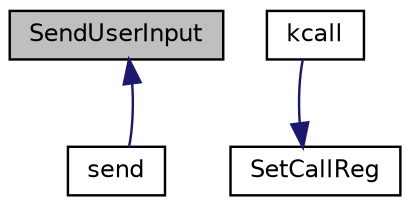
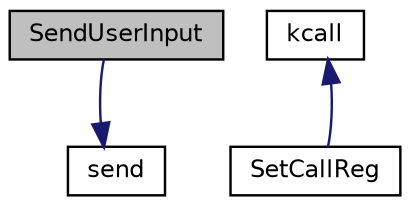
  digraph {
    rankdir=TB
    node [color=black fillcolor=white fontname=Helvetica fontsize=10 shape=record style=filled]
    edge [color=midnightblue fontname=Helvetica fontsize=10 labelfontname=Helvetica labelfontsize=10 style=solid]
    n1 [fillcolor=grey75 fontcolor=black height=0.2 label=SendUserInput width=0.4]
    n2 [height=0.2 label=send width=0.4]
    n3 [height=0.2 label=kcall width=0.4]
    n4 [height=0.2 label=SetCallReg width=0.4]
-   n2 -> n1
-   n3 -> n4
+   n1 -> n2
+   n4 -> n3
  }
